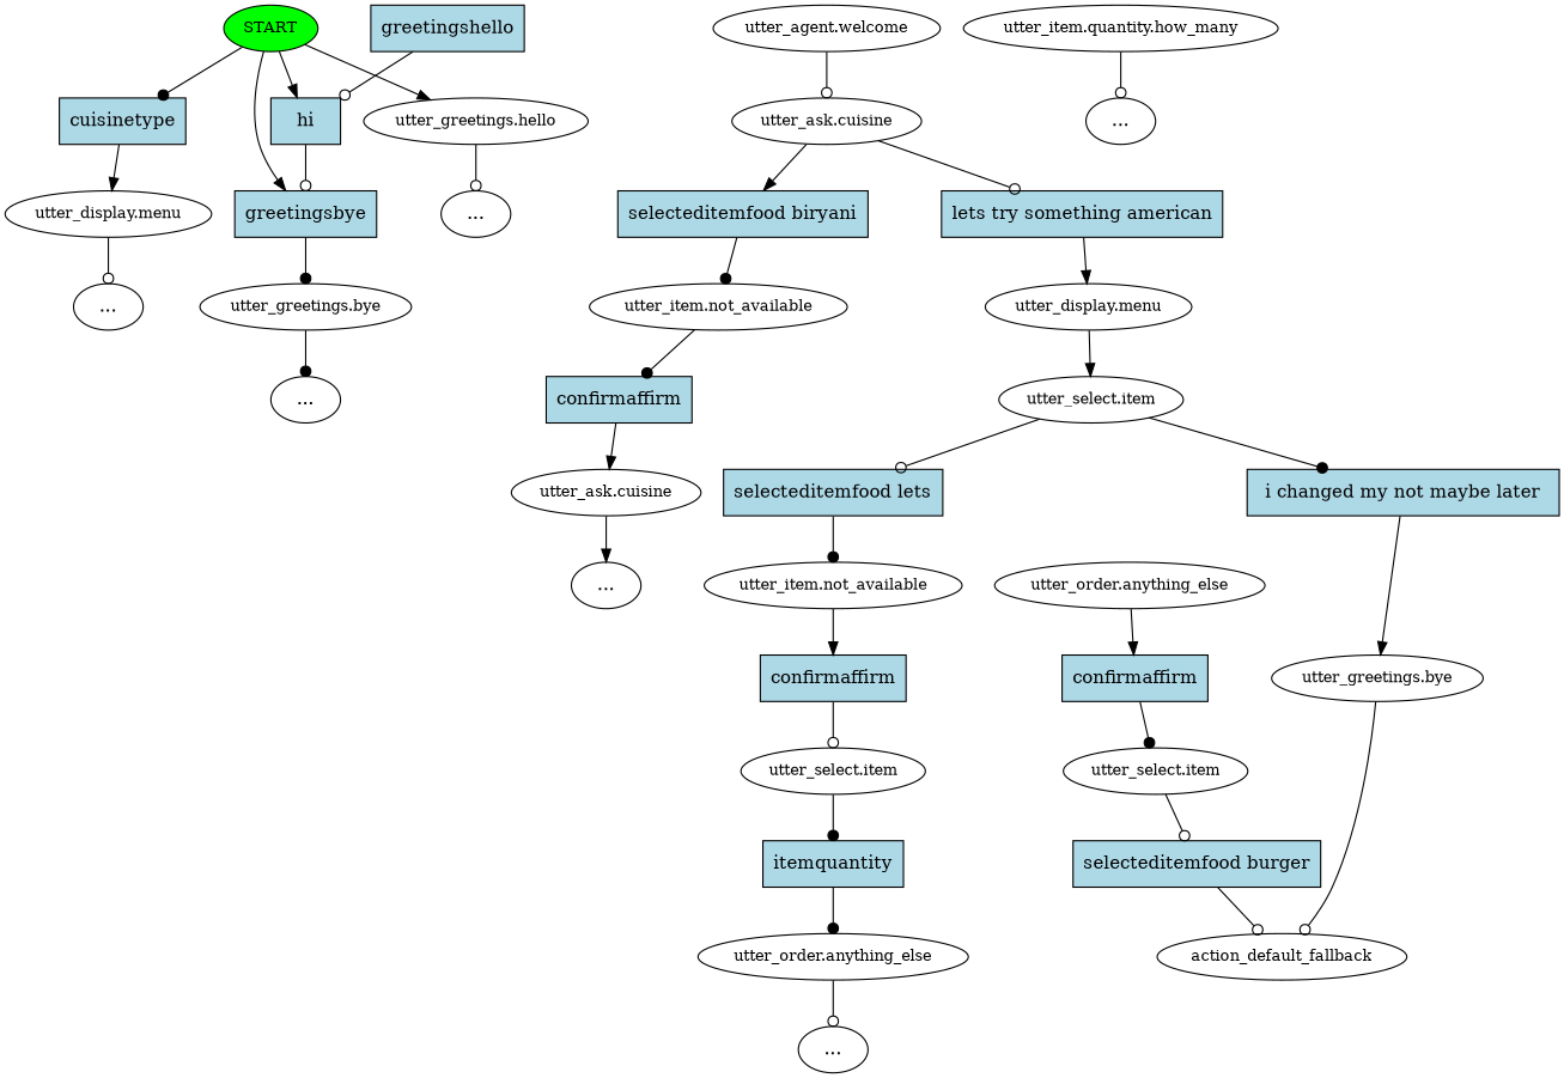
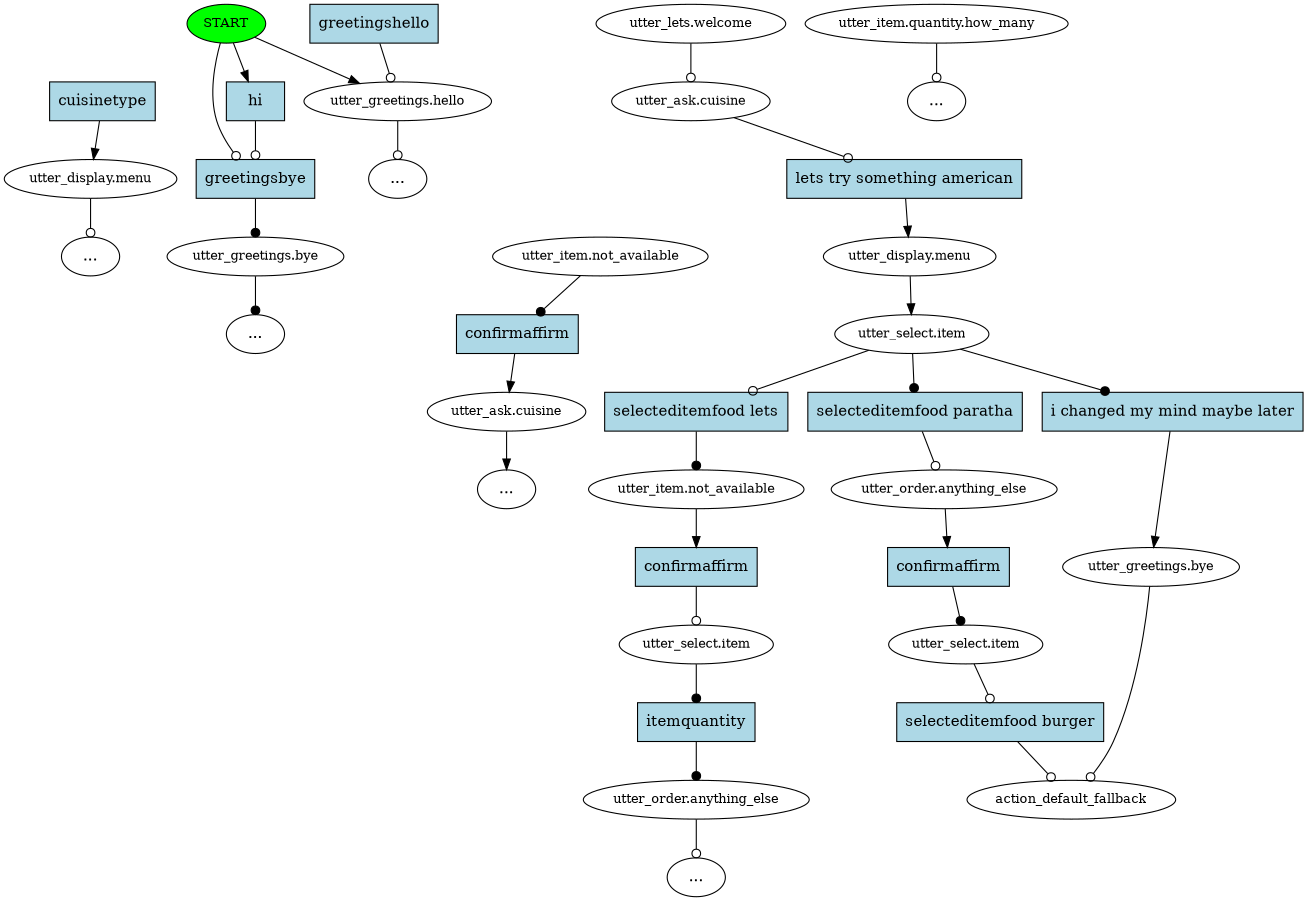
  digraph {
    edge [arrowhead=odot]
    n1 [fillcolor=green fontsize=12 label=START style=filled]
    n2 [fillcolor=lightblue label=cuisinetype shape=rect style=filled]
    n3 [fillcolor=lightblue label=greetingsbye shape=rect style=filled]
    n4 [fillcolor=lightblue label=hi shape=rect style=filled]
    n5 [fontsize=12 label="utter_greetings.hello"]
    n6 [fontsize=12 label="utter_display.menu"]
    n7 [fillcolor=lightblue label=greetingshello shape=rect style=filled]
    n8 [fontsize=12 label="utter_greetings.bye"]
    n9 [label="..."]
    n10 [label="..."]
    n11 [label="..."]
-   n12 [fontsize=12 label="utter_agent.welcome"]
+   n12 [fontsize=12 label="utter_lets.welcome"]
    n13 [fontsize=12 label="utter_ask.cuisine"]
-   n14 [fillcolor=lightblue label="selecteditemfood biryani" shape=rect style=filled]
    n15 [fillcolor=lightblue label="lets try something american" shape=rect style=filled]
    n16 [fontsize=12 label="utter_item.not_available"]
    n17 [fontsize=12 label="utter_display.menu"]
    n18 [fillcolor=lightblue label=confirmaffirm shape=rect style=filled]
    n19 [fontsize=12 label="utter_ask.cuisine"]
    n20 [label="..."]
    n21 [fontsize=12 label="utter_select.item"]
    n22 [fillcolor=lightblue label="selecteditemfood lets" shape=rect style=filled]
-   n24 [fillcolor=lightblue label="i changed my not maybe later" shape=rect style=filled]
+   n23 [fillcolor=lightblue label="selecteditemfood paratha" shape=rect style=filled]
+   n24 [fillcolor=lightblue label="i changed my mind maybe later" shape=rect style=filled]
    n25 [fontsize=12 label="utter_item.not_available"]
    n26 [fontsize=12 label="utter_order.anything_else"]
    n27 [fontsize=12 label="utter_greetings.bye"]
    n28 [fillcolor=lightblue label=confirmaffirm shape=rect style=filled]
    n29 [fontsize=12 label="utter_select.item"]
    n30 [fillcolor=lightblue label=itemquantity shape=rect style=filled]
    n31 [fontsize=12 label="utter_order.anything_else"]
    n32 [label="..."]
    n33 [fillcolor=lightblue label=confirmaffirm shape=rect style=filled]
    n34 [fontsize=12 label="utter_select.item"]
    n35 [fillcolor=lightblue label="selecteditemfood burger" shape=rect style=filled]
    n36 [fontsize=12 label=action_default_fallback]
    n37 [fontsize=12 label="utter_item.quantity.how_many"]
    n38 [label="..."]
-   n1 -> n2 [arrowhead=dot]
-   n1 -> n3 [arrowhead=normal]
+   n1 -> n3
    n1 -> n4 [arrowhead=normal]
    n1 -> n5 [arrowhead=normal]
    n2 -> n6 [arrowhead=normal]
    n3 -> n8 [arrowhead=dot]
    n4 -> n3
    n5 -> n10
    n6 -> n9
-   n7 -> n4
+   n7 -> n5
    n8 -> n11 [arrowhead=dot]
    n12 -> n13
-   n13 -> n14 [arrowhead=normal]
    n13 -> n15
-   n14 -> n16 [arrowhead=dot]
    n15 -> n17 [arrowhead=normal]
    n16 -> n18 [arrowhead=dot]
    n17 -> n21 [arrowhead=normal]
    n18 -> n19 [arrowhead=normal]
    n19 -> n20 [arrowhead=normal]
    n21 -> n22
+   n21 -> n23 [arrowhead=dot]
    n21 -> n24 [arrowhead=dot]
    n22 -> n25 [arrowhead=dot]
+   n23 -> n26
    n24 -> n27 [arrowhead=normal]
    n25 -> n28 [arrowhead=normal]
    n26 -> n33 [arrowhead=normal]
    n27 -> n36
    n28 -> n29
    n29 -> n30 [arrowhead=dot]
    n30 -> n31 [arrowhead=dot]
    n31 -> n32
    n33 -> n34 [arrowhead=dot]
    n34 -> n35
    n35 -> n36
    n37 -> n38
  }
